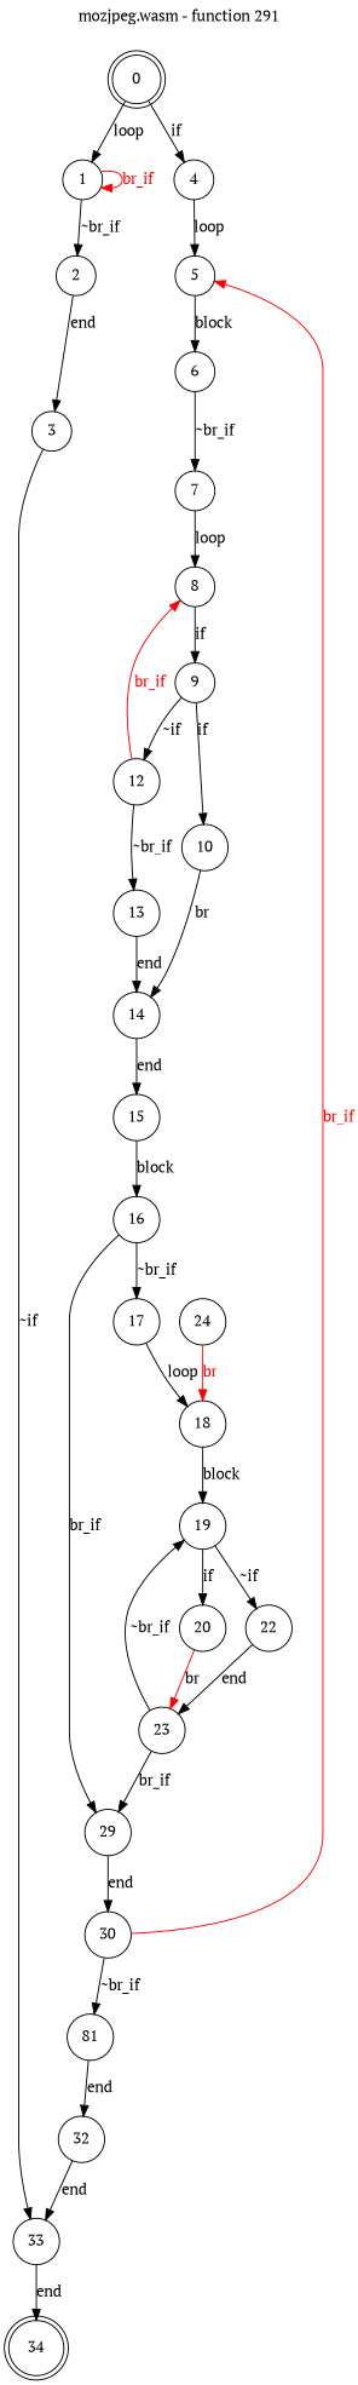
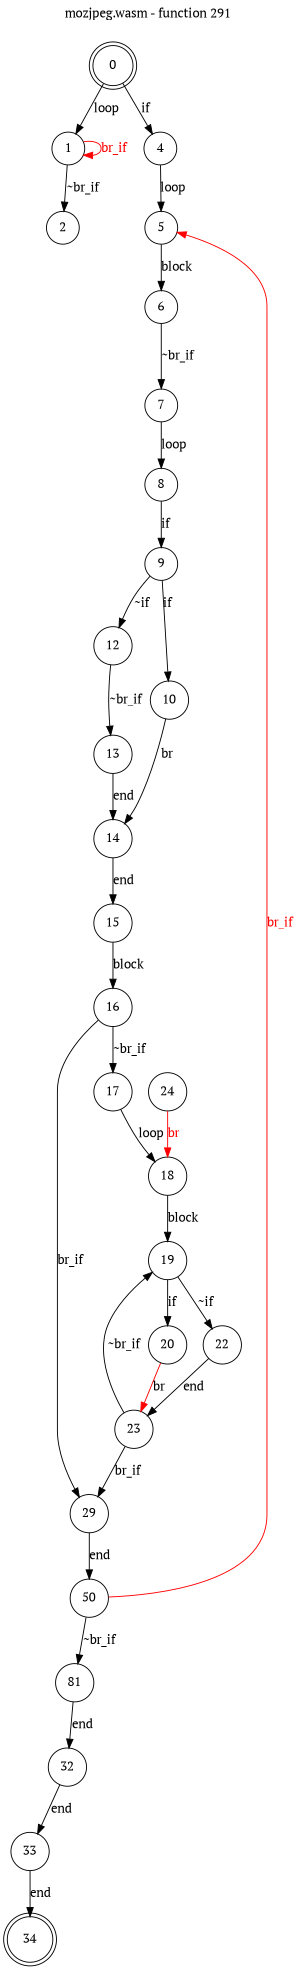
  digraph {
    fontname="PT Serif"
    label="mozjpeg.wasm - function 291"
    labelfontcolor=black
    labelfontname=Helvetica
    labelfontsize=16
    labelloc=t
    node [fontname="PT Serif" shape=circle]
    edge [fontname="PT Serif"]
    0 [shape=doublecircle]
    1
    4
    2
    34 [shape=doublecircle]
-   3
    33
    5
    6
    7
    8
-   30
+   30 [label=50]
    n13 [label=81]
    9
    32
    10
    12
    14
    13
    15
    16
    17
    29
    18
    19
    20
    22
    23
    24
    0 -> 1 [label=loop]
    0 -> 4 [label=if]
    1 -> 1 [color=red fontcolor=red label=br_if]
    1 -> 2 [label="~br_if"]
    4 -> 5 [label=loop]
-   2 -> 3 [label=end]
-   3 -> 33 [label="~if"]
    33 -> 34 [label=end]
    5 -> 6 [label=block]
    6 -> 7 [label="~br_if"]
    7 -> 8 [label=loop]
    8 -> 9 [label=if]
    30 -> 5 [color=red fontcolor=red label=br_if]
    30 -> n13 [label="~br_if"]
    n13 -> 32 [label=end]
    9 -> 10 [label=if]
    9 -> 12 [label="~if"]
    32 -> 33 [label=end]
    10 -> 14 [label=br]
-   12 -> 8 [color=red fontcolor=red label=br_if]
    12 -> 13 [label="~br_if"]
    14 -> 15 [label=end]
    13 -> 14 [label=end]
    15 -> 16 [label=block]
    16 -> 17 [label="~br_if"]
    16 -> 29 [label=br_if]
    17 -> 18 [label=loop]
    29 -> 30 [label=end]
    18 -> 19 [label=block]
    19 -> 20 [label=if]
    19 -> 22 [label="~if"]
    20 -> 23 [color=red label=br]
    22 -> 23 [label=end]
    23 -> 29 [label=br_if]
    23 -> 19 [label="~br_if"]
    24 -> 18 [color=red fontcolor=red label=br]
  }
